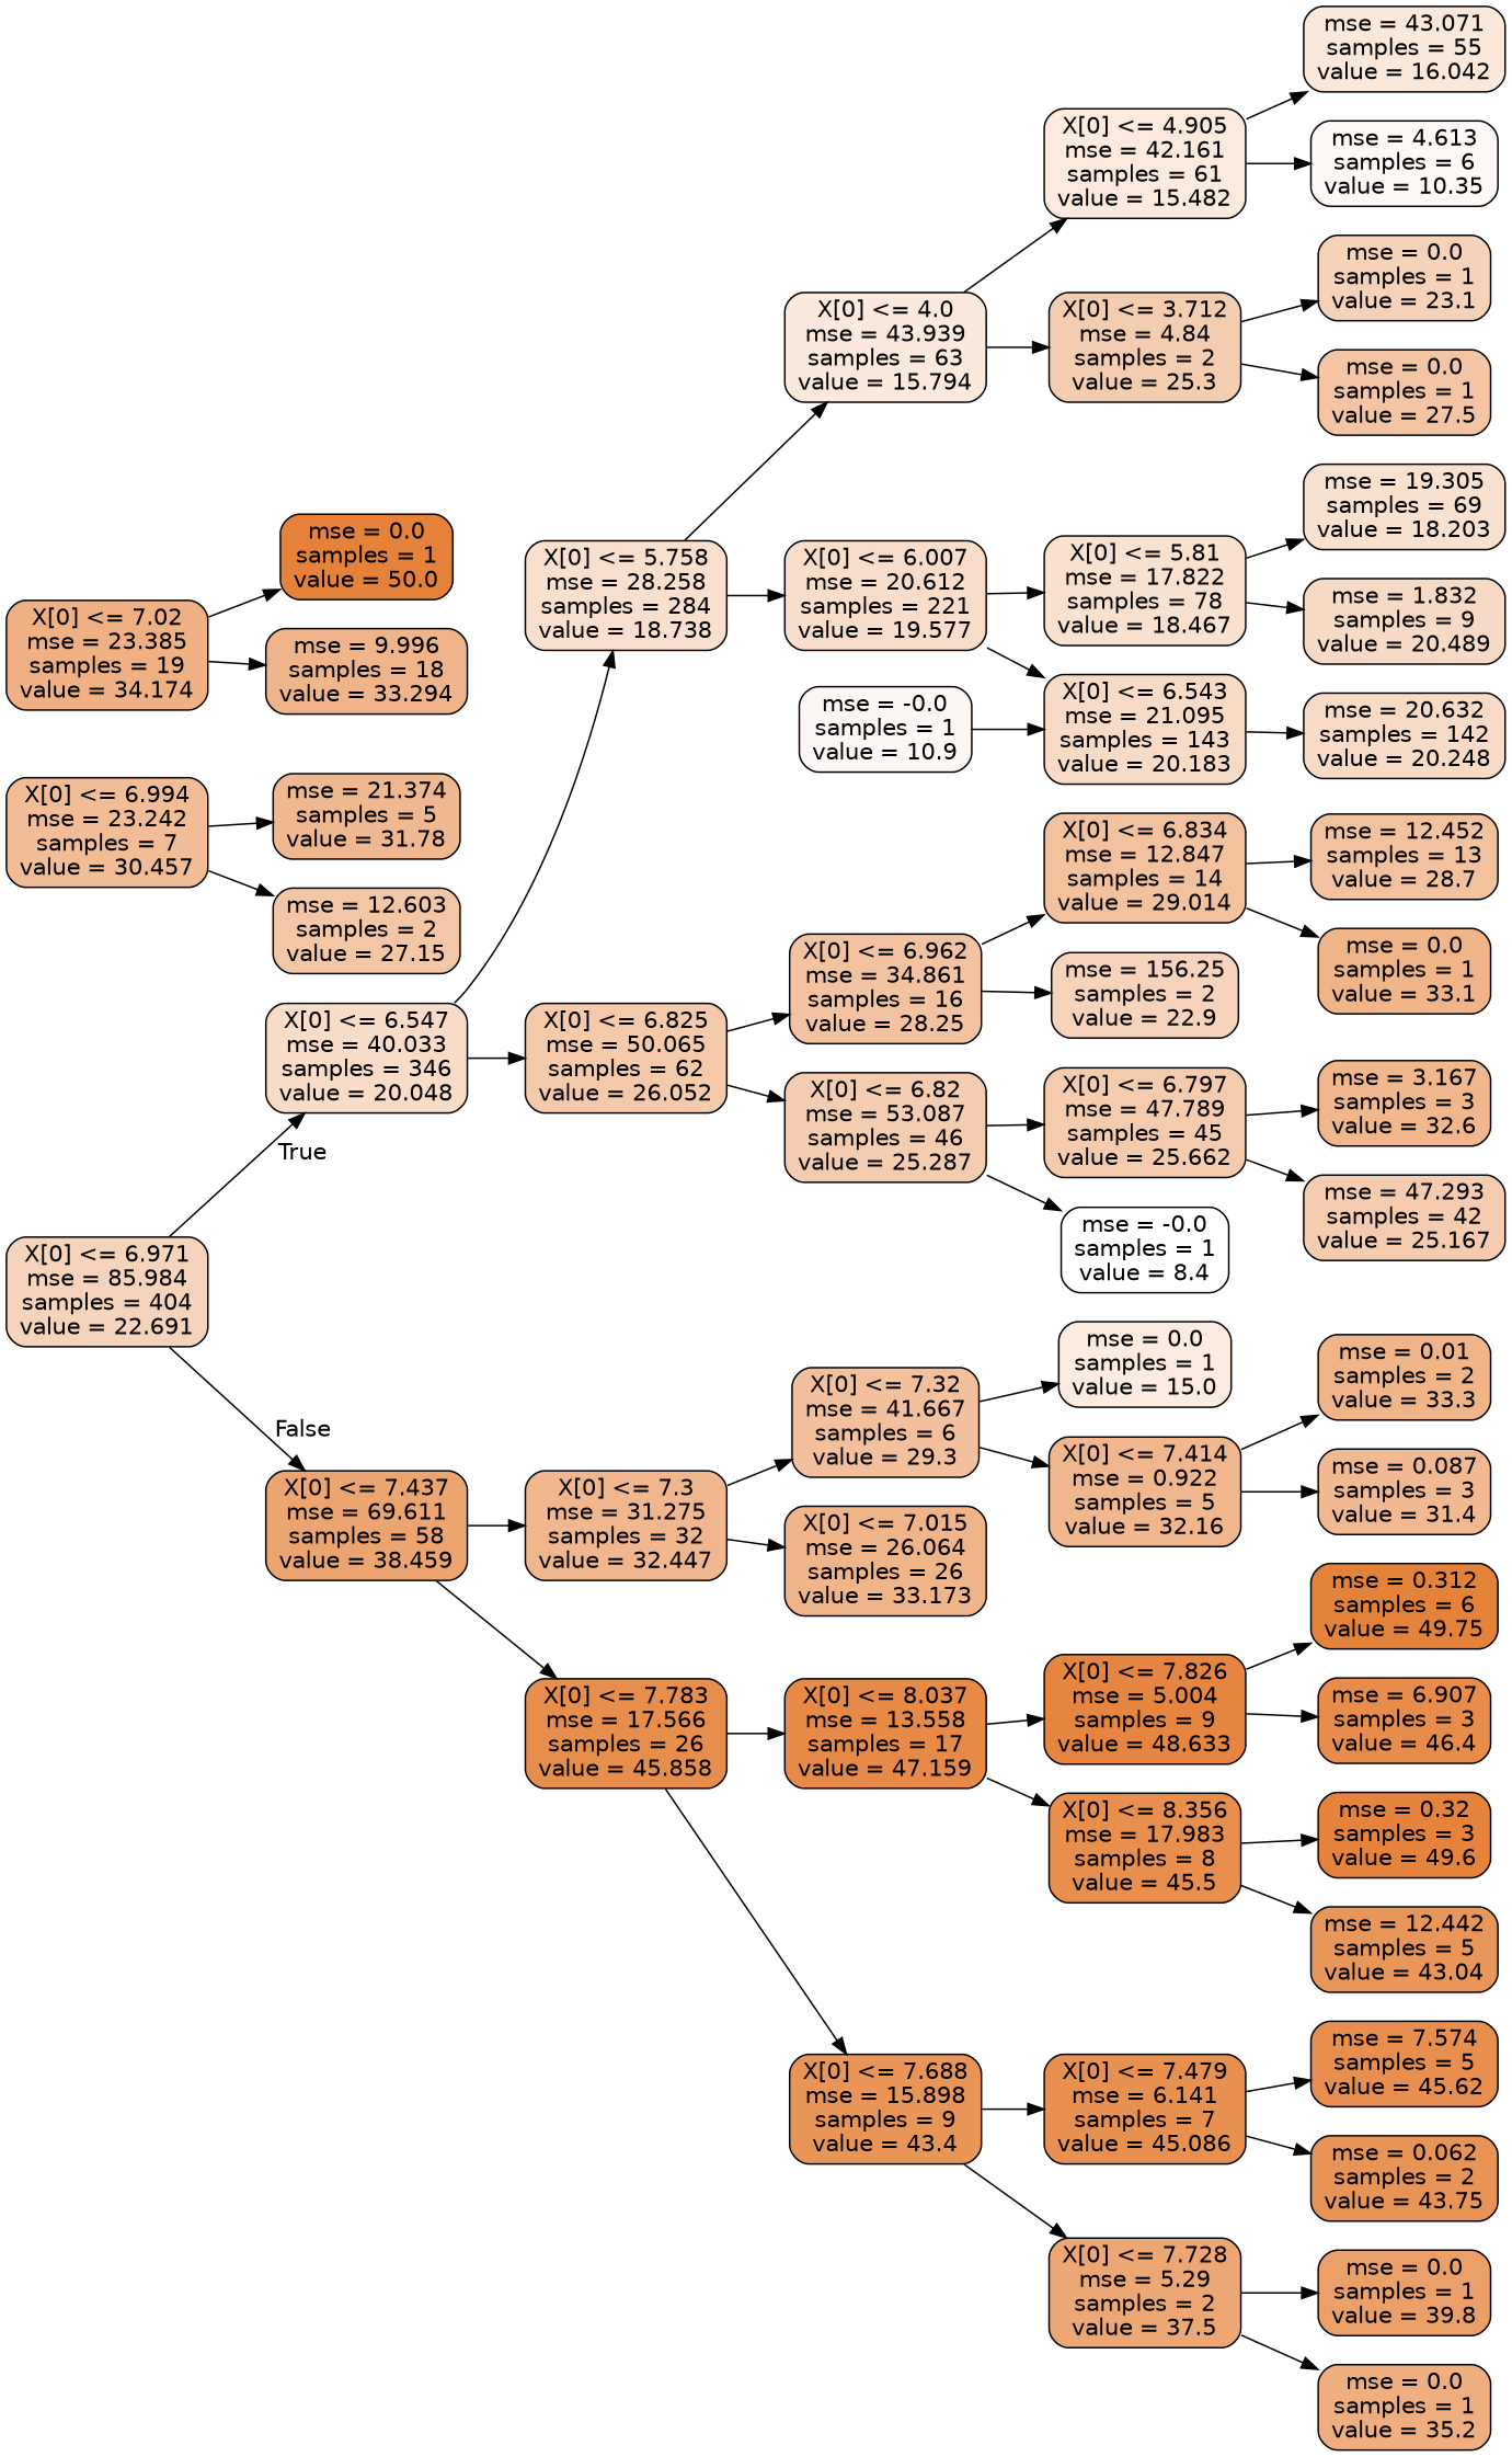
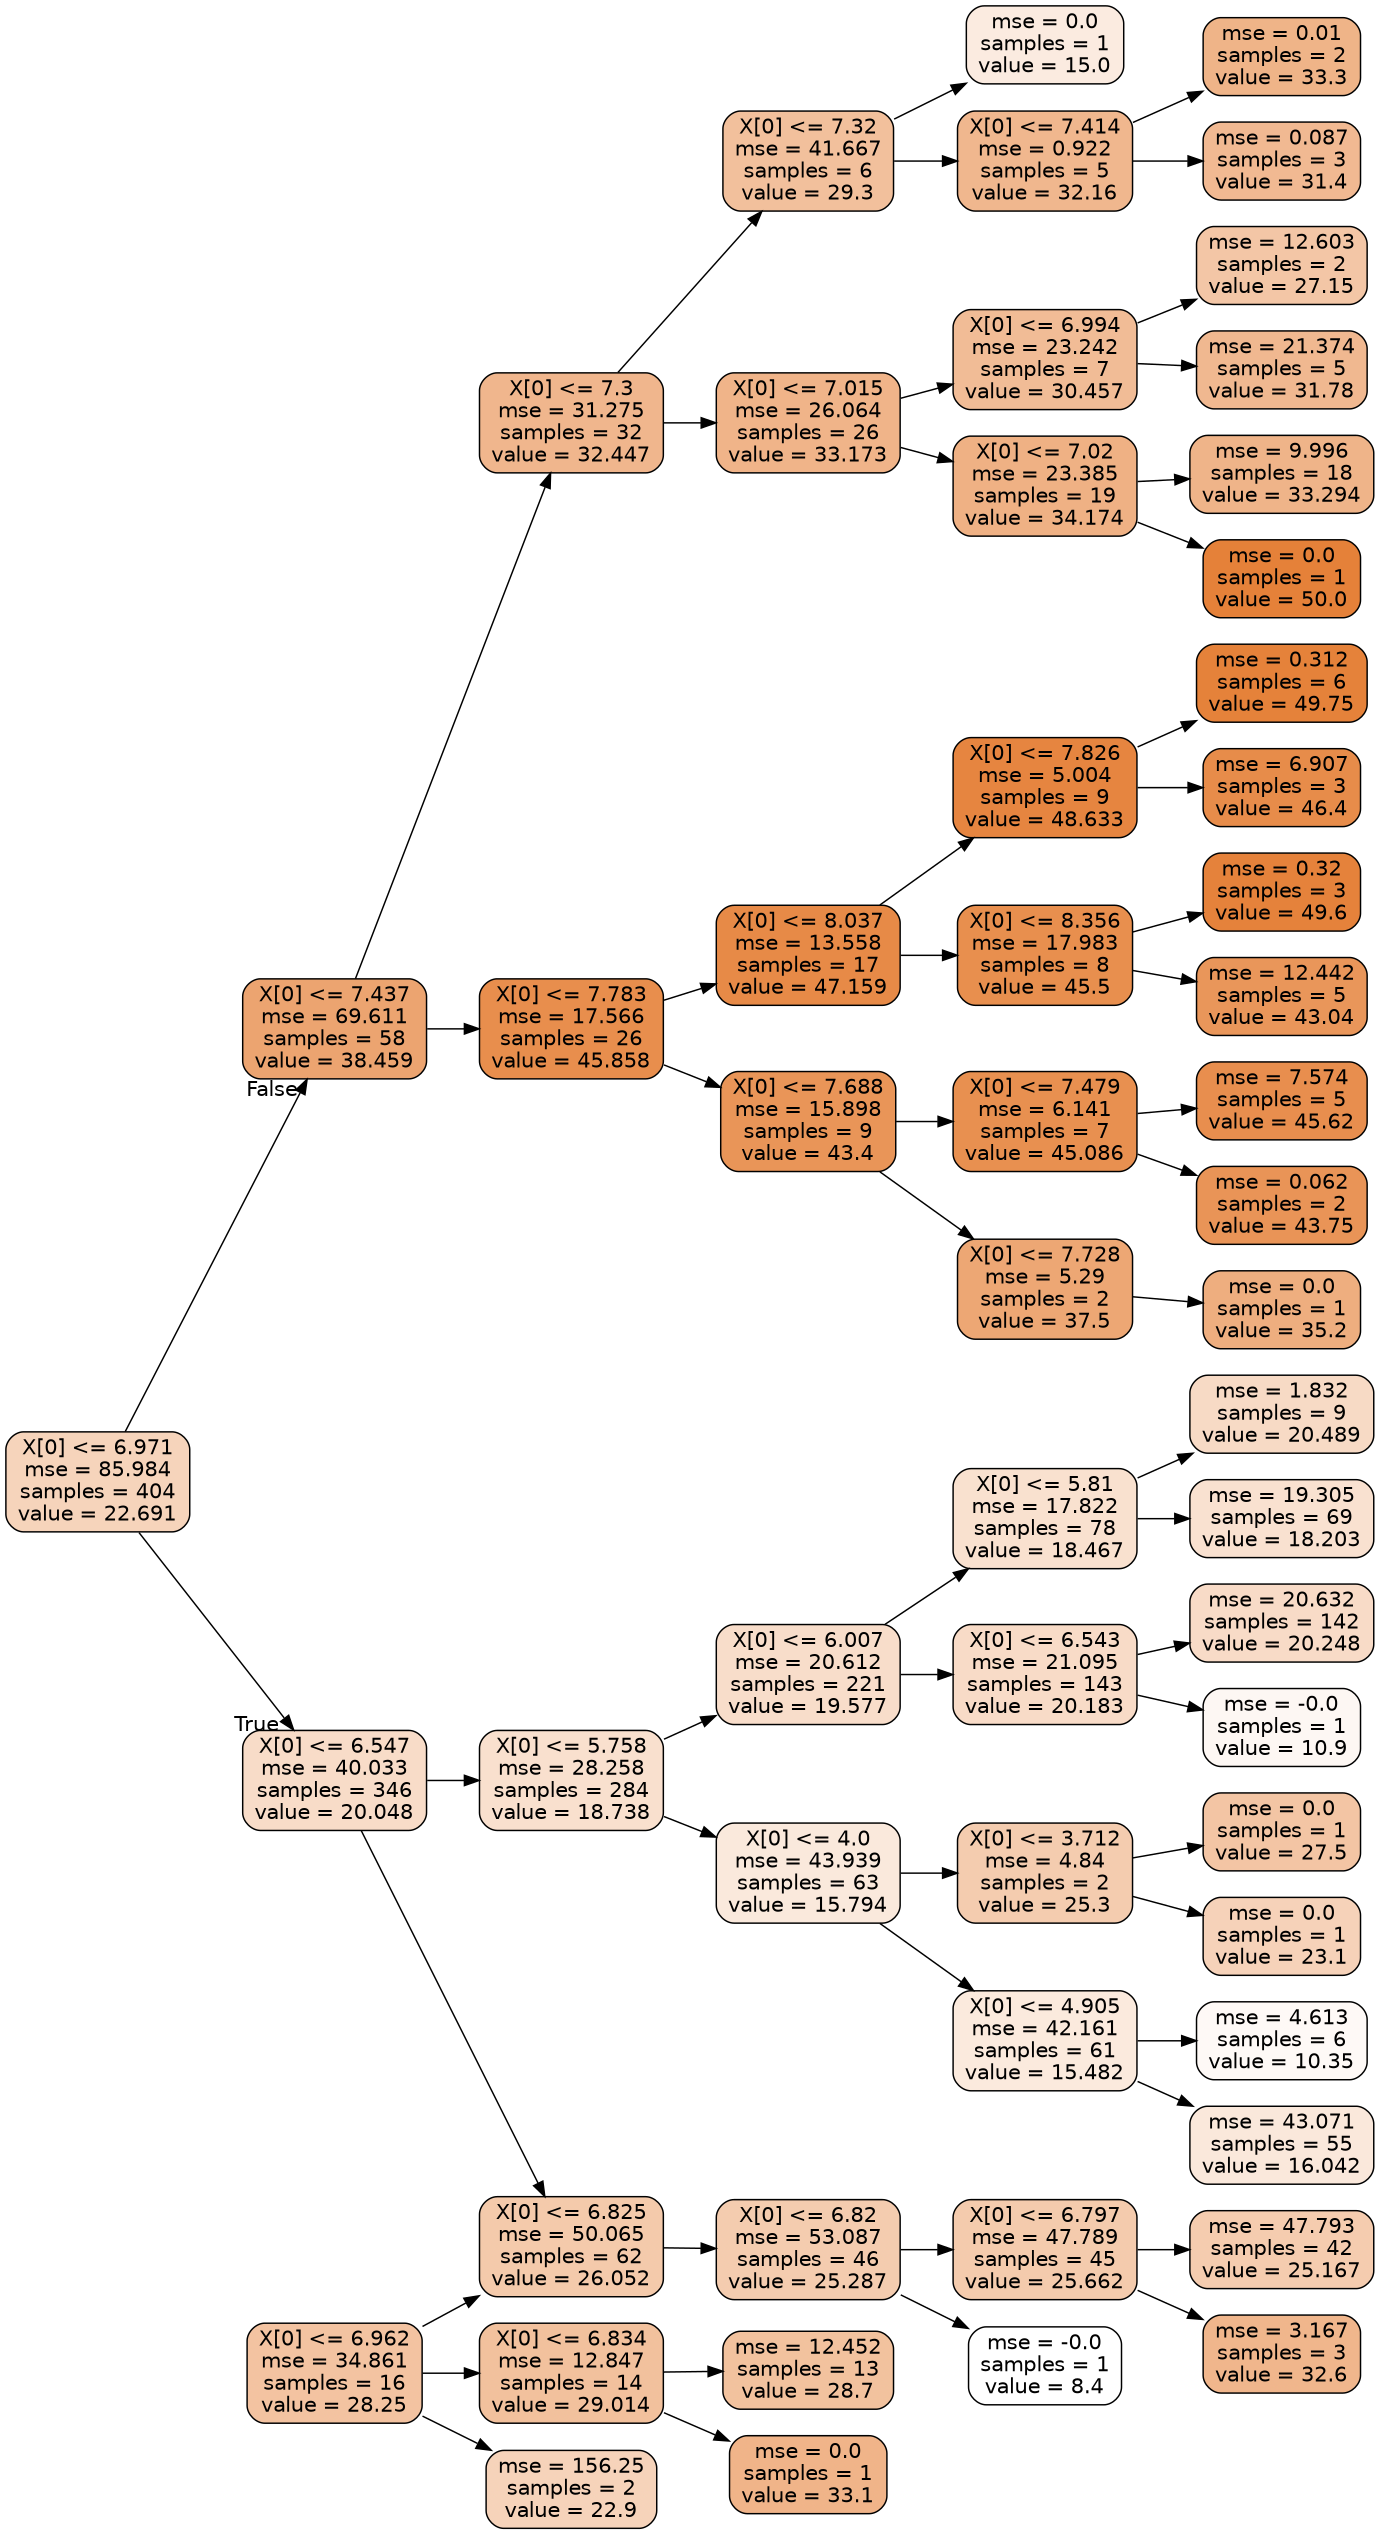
  digraph {
    rankdir=LR
    node [color=black fillcolor="#f4ccaf" fontname=helvetica shape=box style="filled, rounded"]
    edge [fontname=helvetica]
    n1 [fillcolor="#f6d4bb" label="X[0] <= 6.971\nmse = 85.984\nsamples = 404\nvalue = 22.691"]
    n2 [fillcolor="#f8dcc8" label="X[0] <= 6.547\nmse = 40.033\nsamples = 346\nvalue = 20.048"]
    n3 [fillcolor="#eca470" label="X[0] <= 7.437\nmse = 69.611\nsamples = 58\nvalue = 38.459"]
    n4 [fillcolor="#f9e0ce" label="X[0] <= 5.758\nmse = 28.258\nsamples = 284\nvalue = 18.738"]
    n5 [fillcolor="#f4caab" label="X[0] <= 6.825\nmse = 50.065\nsamples = 62\nvalue = 26.052"]
    n6 [fillcolor="#f0b68d" label="X[0] <= 7.3\nmse = 31.275\nsamples = 32\nvalue = 32.447"]
    n7 [fillcolor="#e88e4d" label="X[0] <= 7.783\nmse = 17.566\nsamples = 26\nvalue = 45.858"]
    n8 [fillcolor="#fae9dc" label="X[0] <= 4.0\nmse = 43.939\nsamples = 63\nvalue = 15.794"]
    n9 [fillcolor="#f8ddca" label="X[0] <= 6.007\nmse = 20.612\nsamples = 221\nvalue = 19.577"]
    n10 [label="X[0] <= 6.82\nmse = 53.087\nsamples = 46\nvalue = 25.287"]
    n11 [fillcolor="#f3c3a1" label="X[0] <= 6.962\nmse = 34.861\nsamples = 16\nvalue = 28.25"]
    n12 [label="X[0] <= 3.712\nmse = 4.84\nsamples = 2\nvalue = 25.3"]
    n13 [fillcolor="#fbeadd" label="X[0] <= 4.905\nmse = 42.161\nsamples = 61\nvalue = 15.482"]
    n14 [fillcolor="#f9e1cf" label="X[0] <= 5.81\nmse = 17.822\nsamples = 78\nvalue = 18.467"]
    n15 [fillcolor="#f8dbc7" label="X[0] <= 6.543\nmse = 21.095\nsamples = 143\nvalue = 20.183"]
    n16 [fillcolor="#f3c5a4" label="mse = 0.0\nsamples = 1\nvalue = 27.5"]
    n17 [fillcolor="#f6d2b9" label="mse = 0.0\nsamples = 1\nvalue = 23.1"]
    n18 [fillcolor="#fef9f6" label="mse = 4.613\nsamples = 6\nvalue = 10.35"]
    n19 [fillcolor="#fae8db" label="mse = 43.071\nsamples = 55\nvalue = 16.042"]
    n20 [fillcolor="#f7dac5" label="mse = 1.832\nsamples = 9\nvalue = 20.489"]
    n21 [fillcolor="#f9e1d0" label="mse = 19.305\nsamples = 69\nvalue = 18.203"]
    n22 [fillcolor="#f8dbc7" label="mse = 20.632\nsamples = 142\nvalue = 20.248"]
    n23 [fillcolor="#fdf7f3" label="mse = -0.0\nsamples = 1\nvalue = 10.9"]
    n24 [fillcolor="#f4cbad" label="X[0] <= 6.797\nmse = 47.789\nsamples = 45\nvalue = 25.662"]
    n25 [fillcolor="#ffffff" label="mse = -0.0\nsamples = 1\nvalue = 8.4"]
    n26 [fillcolor="#f2c19d" label="X[0] <= 6.834\nmse = 12.847\nsamples = 14\nvalue = 29.014"]
    n27 [fillcolor="#f6d3ba" label="mse = 156.25\nsamples = 2\nvalue = 22.9"]
-   n28 [fillcolor="#f5ccaf" label="mse = 47.293\nsamples = 42\nvalue = 25.167"]
+   n28 [fillcolor="#f5ccaf" label="mse = 47.793\nsamples = 42\nvalue = 25.167"]
    n29 [fillcolor="#f0b68c" label="mse = 3.167\nsamples = 3\nvalue = 32.6"]
    n30 [fillcolor="#f0b489" label="mse = 0.0\nsamples = 1\nvalue = 33.1"]
    n31 [fillcolor="#f2c29e" label="mse = 12.452\nsamples = 13\nvalue = 28.7"]
    n32 [fillcolor="#f0b489" label="X[0] <= 7.015\nmse = 26.064\nsamples = 26\nvalue = 33.173"]
    n33 [fillcolor="#f2c09c" label="X[0] <= 7.32\nmse = 41.667\nsamples = 6\nvalue = 29.3"]
    n34 [fillcolor="#e99558" label="X[0] <= 7.688\nmse = 15.898\nsamples = 9\nvalue = 43.4"]
    n35 [fillcolor="#e78a47" label="X[0] <= 8.037\nmse = 13.558\nsamples = 17\nvalue = 47.159"]
    n36 [fillcolor="#f1bc96" label="X[0] <= 6.994\nmse = 23.242\nsamples = 7\nvalue = 30.457"]
    n37 [fillcolor="#efb184" label="X[0] <= 7.02\nmse = 23.385\nsamples = 19\nvalue = 34.174"]
    n38 [fillcolor="#fbebe0" label="mse = 0.0\nsamples = 1\nvalue = 15.0"]
    n39 [fillcolor="#f0b78e" label="X[0] <= 7.414\nmse = 0.922\nsamples = 5\nvalue = 32.16"]
    n40 [fillcolor="#f0b890" label="mse = 21.374\nsamples = 5\nvalue = 31.78"]
    n41 [fillcolor="#f3c6a6" label="mse = 12.603\nsamples = 2\nvalue = 27.15"]
    n42 [fillcolor="#e58139" label="mse = 0.0\nsamples = 1\nvalue = 50.0"]
    n43 [fillcolor="#efb489" label="mse = 9.996\nsamples = 18\nvalue = 33.294"]
    n44 [fillcolor="#f1b992" label="mse = 0.087\nsamples = 3\nvalue = 31.4"]
    n45 [fillcolor="#efb488" label="mse = 0.01\nsamples = 2\nvalue = 33.3"]
    n46 [fillcolor="#e89050" label="X[0] <= 7.479\nmse = 6.141\nsamples = 7\nvalue = 45.086"]
    n47 [fillcolor="#eda774" label="X[0] <= 7.728\nmse = 5.29\nsamples = 2\nvalue = 37.5"]
    n48 [fillcolor="#e68540" label="X[0] <= 7.826\nmse = 5.004\nsamples = 9\nvalue = 48.633"]
    n49 [fillcolor="#e88f4e" label="X[0] <= 8.356\nmse = 17.983\nsamples = 8\nvalue = 45.5"]
    n50 [fillcolor="#e99457" label="mse = 0.062\nsamples = 2\nvalue = 43.75"]
    n51 [fillcolor="#e88e4e" label="mse = 7.574\nsamples = 5\nvalue = 45.62"]
    n52 [fillcolor="#eeae7f" label="mse = 0.0\nsamples = 1\nvalue = 35.2"]
-   n53 [fillcolor="#eba06a" label="mse = 0.0\nsamples = 1\nvalue = 39.8"]
    n54 [fillcolor="#e78c4a" label="mse = 6.907\nsamples = 3\nvalue = 46.4"]
    n55 [fillcolor="#e5823a" label="mse = 0.312\nsamples = 6\nvalue = 49.75"]
    n56 [fillcolor="#e9965a" label="mse = 12.442\nsamples = 5\nvalue = 43.04"]
    n57 [fillcolor="#e5823b" label="mse = 0.32\nsamples = 3\nvalue = 49.6"]
    n1 -> n2 [headlabel=True labelangle=45 labeldistance=2.5]
    n1 -> n3 [headlabel=False labelangle=-45 labeldistance=2.5]
    n2 -> n4
    n2 -> n5
    n3 -> n6
    n3 -> n7
    n4 -> n8
    n4 -> n9
    n5 -> n10
-   n5 -> n11
+   n11 -> n5
    n6 -> n32
    n6 -> n33
    n7 -> n34
    n7 -> n35
    n8 -> n12
    n8 -> n13
    n9 -> n14
    n9 -> n15
    n10 -> n24
    n10 -> n25
    n11 -> n26
    n11 -> n27
    n12 -> n16
    n12 -> n17
    n13 -> n18
    n13 -> n19
    n14 -> n20
    n14 -> n21
    n15 -> n22
-   n23 -> n15
+   n15 -> n23
    n24 -> n28
    n24 -> n29
    n26 -> n30
    n26 -> n31
+   n32 -> n36
+   n32 -> n37
    n33 -> n38
    n33 -> n39
    n34 -> n46
    n34 -> n47
    n35 -> n48
    n35 -> n49
    n36 -> n40
    n36 -> n41
    n37 -> n42
    n37 -> n43
    n39 -> n44
    n39 -> n45
    n46 -> n50
    n46 -> n51
    n47 -> n52
-   n47 -> n53
    n48 -> n54
    n48 -> n55
    n49 -> n56
    n49 -> n57
  }
